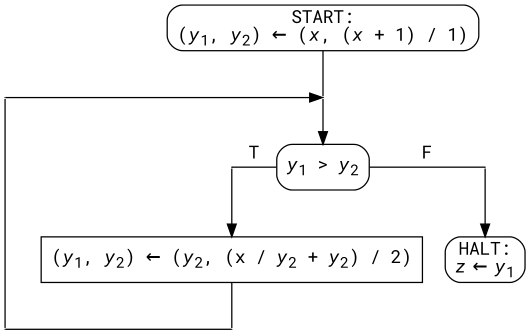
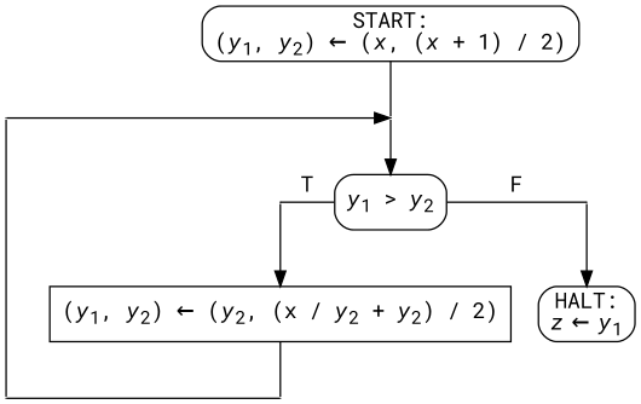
  digraph {
    fontname="Roboto Mono"
    node [shape=point fontname="Roboto Mono"]
    edge [fontname="Roboto Mono" arrowhead=none weight=8]
    p1 [width=0]
    p2 [width=0]
    n3 [label=<<i>y</i><sub>1</sub> &gt; <i>y</i><sub>2</sub>> shape=rectangle style=rounded]
    p4 [width=0]
    p3 [width=0]
    p10 [width=0]
    p5 [width=0]
-   n8 [label=<START:<br/>(<i>y</i><sub>1</sub>, <i>y</i><sub>2</sub>) &larr; (<i>x</i>, (<i>x</i> + 1) / 1)> shape=rectangle style=rounded]
+   n8 [label=<START:<br/>(<i>y</i><sub>1</sub>, <i>y</i><sub>2</sub>) &larr; (<i>x</i>, (<i>x</i> + 1) / 2)> shape=rectangle style=rounded]
    n9 [label=<(<i>y</i><sub>1</sub>, <i>y</i><sub>2</sub>) &larr; (<i>y</i><sub>2</sub>, (x / <i>y</i><sub>2</sub> + <i>y</i><sub>2</sub>) / 2)> shape=rectangle]
    n10 [label=<HALT:<br/><i>z</i> &larr; <i>y</i><sub>1</sub>> shape=rectangle style=rounded]
    subgraph sub_1 {
      rank=same
      p1
      p2
    }
    subgraph sub_2 {
      rank=same
      n3
      p4
      p3
    }
    subgraph sub_3 {
      rank=same
      p10
      p5
    }
    p1 -> p2 [arrowhead="" weight=""]
    p1 -> p10
    p2 -> n3 [arrowhead=""]
    n3 -> p4 [label=F weight=""]
    p4 -> n10 [arrowhead=""]
    p3 -> n3 [label=T weight=""]
    p3 -> n9 [arrowhead=""]
    p10 -> p5 [weight=""]
    n8 -> p2
    n9 -> p5
  }
